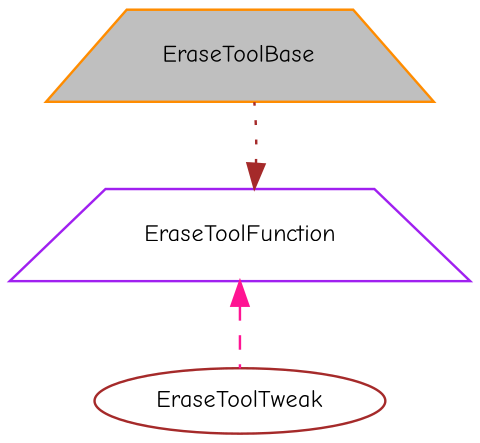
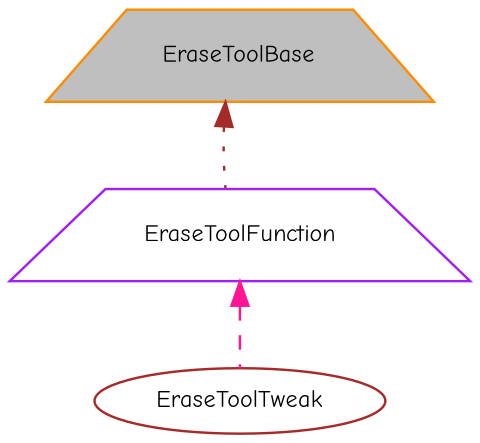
  digraph {
    fontname="Comic Neue"
    node [fillcolor=white fontname="Comic Neue" fontsize=10 shape=trapezium style=filled]
    edge [dir=back fontname="Comic Neue" fontsize=10 labelfontname=Helvetica labelfontsize=10]
    n1 [color=darkorange fillcolor=grey75 fontcolor=black height=0.2 label=EraseToolBase width=0.4]
    n2 [color=purple height=0.2 label=EraseToolFunction width=0.4]
    n3 [color=brown height=0.2 label=EraseToolTweak shape=ellipse width=0.4]
-   n2 -> n1 [color=brown style=dotted]
+   n1 -> n2 [color=brown style=dotted]
    n2 -> n3 [color=deeppink style=dashed]
  }
